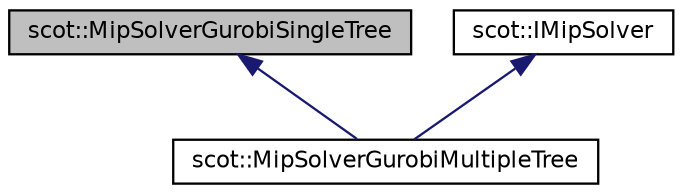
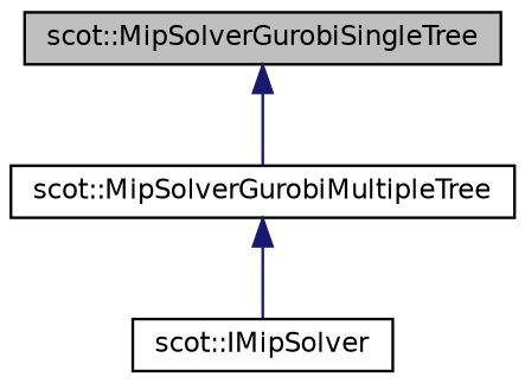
  digraph {
    node [color=black fillcolor=white fontname=Helvetica fontsize=10 shape=record style=filled]
    edge [color=midnightblue dir=back fontname=Helvetica fontsize=10 labelfontname=Helvetica labelfontsize=10 style=solid]
    n1 [fillcolor=grey75 fontcolor=black height=0.2 label="scot::MipSolverGurobiSingleTree" width=0.4]
    n2 [height=0.2 label="scot::MipSolverGurobiMultipleTree" width=0.4]
    n3 [height=0.2 label="scot::IMipSolver" width=0.4]
    n1 -> n2
-   n3 -> n2
+   n2 -> n3
  }
